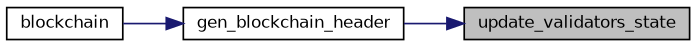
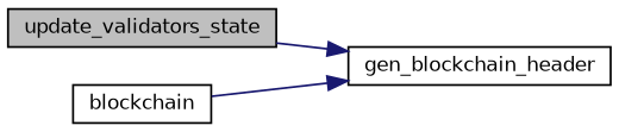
  digraph {
    rankdir=RL
    node [color=black fillcolor=white fontname=Helvetica fontsize=10 shape=record style=filled]
    edge [color=midnightblue dir=back fontname=Helvetica fontsize=10 labelfontname=Helvetica labelfontsize=10 style=solid]
    n1 [fillcolor=grey75 fontcolor=black height=0.2 label=update_validators_state width=0.4]
    n2 [height=0.2 label=gen_blockchain_header width=0.4]
    n3 [height=0.2 label=blockchain width=0.4]
-   n1 -> n2
+   n2 -> n1
    n2 -> n3
  }
